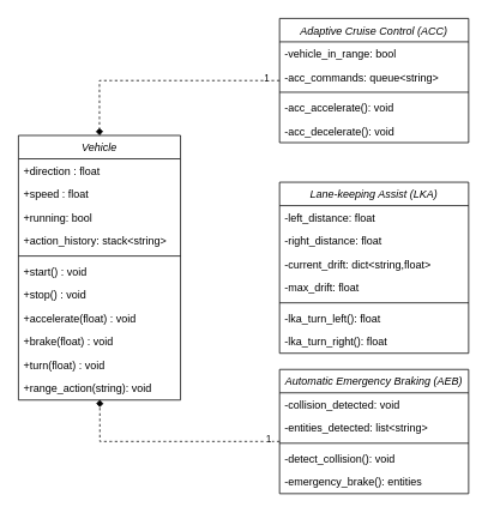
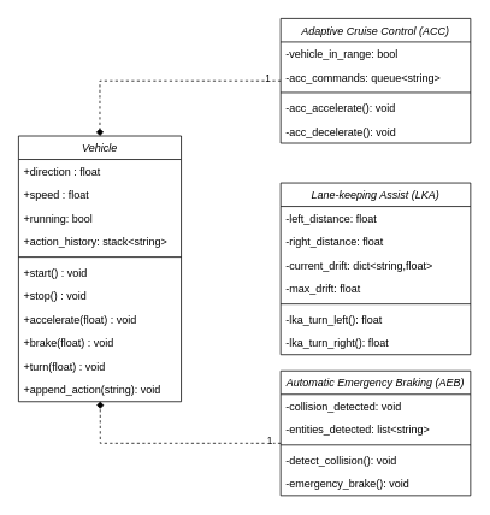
  <mxCell id="0" />
  <mxCell id="1" parent="0" />
  <mxCell id="2" value="Vehicle" style="swimlane;fontStyle=2;align=center;verticalAlign=top;childLayout=stackLayout;horizontal=1;startSize=26;horizontalStack=0;resizeParent=1;resizeLast=0;collapsible=1;marginBottom=0;rounded=0;shadow=0;strokeWidth=1;" parent="1" vertex="1"><mxGeometry x="20" y="150" width="180" height="294" as="geometry"><mxRectangle x="220" y="160" width="160" height="26" as="alternateBounds" /></mxGeometry></mxCell>
  <mxCell id="3" value="+direction : float" style="text;align=left;verticalAlign=top;spacingLeft=4;spacingRight=4;overflow=hidden;rotatable=0;points=[[0,0.5],[1,0.5]];portConstraint=eastwest;" parent="2" vertex="1"><mxGeometry y="26" width="180" height="26" as="geometry" /></mxCell>
  <mxCell id="4" value="+speed : float" style="text;align=left;verticalAlign=top;spacingLeft=4;spacingRight=4;overflow=hidden;rotatable=0;points=[[0,0.5],[1,0.5]];portConstraint=eastwest;rounded=0;shadow=0;html=0;" parent="2" vertex="1"><mxGeometry y="52" width="180" height="26" as="geometry" /></mxCell>
  <mxCell id="5" value="+running: bool" style="text;align=left;verticalAlign=top;spacingLeft=4;spacingRight=4;overflow=hidden;rotatable=0;points=[[0,0.5],[1,0.5]];portConstraint=eastwest;rounded=0;shadow=0;html=0;" parent="2" vertex="1"><mxGeometry y="78" width="180" height="26" as="geometry" /></mxCell>
  <mxCell id="6" value="+action_history: stack&lt;string&gt;" style="text;align=left;verticalAlign=top;spacingLeft=4;spacingRight=4;overflow=hidden;rotatable=0;points=[[0,0.5],[1,0.5]];portConstraint=eastwest;rounded=0;shadow=0;html=0;" vertex="1" parent="2"><mxGeometry y="104" width="180" height="26" as="geometry" /></mxCell>
  <mxCell id="7" value="" style="line;html=1;strokeWidth=1;align=left;verticalAlign=middle;spacingTop=-1;spacingLeft=3;spacingRight=3;rotatable=0;labelPosition=right;points=[];portConstraint=eastwest;" parent="2" vertex="1"><mxGeometry y="130" width="180" height="8" as="geometry" /></mxCell>
  <mxCell id="8" value="+start() : void" style="text;align=left;verticalAlign=top;spacingLeft=4;spacingRight=4;overflow=hidden;rotatable=0;points=[[0,0.5],[1,0.5]];portConstraint=eastwest;" parent="2" vertex="1"><mxGeometry y="138" width="180" height="26" as="geometry" /></mxCell>
  <mxCell id="9" value="+stop() : void" style="text;align=left;verticalAlign=top;spacingLeft=4;spacingRight=4;overflow=hidden;rotatable=0;points=[[0,0.5],[1,0.5]];portConstraint=eastwest;" parent="2" vertex="1"><mxGeometry y="164" width="180" height="26" as="geometry" /></mxCell>
  <mxCell id="10" value="+accelerate(float) : void" style="text;align=left;verticalAlign=top;spacingLeft=4;spacingRight=4;overflow=hidden;rotatable=0;points=[[0,0.5],[1,0.5]];portConstraint=eastwest;" parent="2" vertex="1"><mxGeometry y="190" width="180" height="26" as="geometry" /></mxCell>
  <mxCell id="11" value="+brake(float) : void" style="text;align=left;verticalAlign=top;spacingLeft=4;spacingRight=4;overflow=hidden;rotatable=0;points=[[0,0.5],[1,0.5]];portConstraint=eastwest;" parent="2" vertex="1"><mxGeometry y="216" width="180" height="26" as="geometry" /></mxCell>
  <mxCell id="12" value="+turn(float) : void" style="text;align=left;verticalAlign=top;spacingLeft=4;spacingRight=4;overflow=hidden;rotatable=0;points=[[0,0.5],[1,0.5]];portConstraint=eastwest;" parent="2" vertex="1"><mxGeometry y="242" width="180" height="26" as="geometry" /></mxCell>
- <mxCell id="13" value="+range_action(string): void" style="text;align=left;verticalAlign=top;spacingLeft=4;spacingRight=4;overflow=hidden;rotatable=0;points=[[0,0.5],[1,0.5]];portConstraint=eastwest;" vertex="1" parent="2"><mxGeometry y="268" width="180" height="26" as="geometry" /></mxCell>
+ <mxCell id="13" value="+append_action(string): void" style="text;align=left;verticalAlign=top;spacingLeft=4;spacingRight=4;overflow=hidden;rotatable=0;points=[[0,0.5],[1,0.5]];portConstraint=eastwest;" vertex="1" parent="2"><mxGeometry y="268" width="180" height="26" as="geometry" /></mxCell>
  <mxCell id="14" style="edgeStyle=orthogonalEdgeStyle;rounded=0;orthogonalLoop=1;jettySize=auto;html=1;entryX=0.5;entryY=0;entryDx=0;entryDy=0;endArrow=diamond;endFill=1;dashed=1;" parent="1" source="16" target="2" edge="1"><mxGeometry relative="1" as="geometry" /></mxCell>
  <mxCell id="15" value="1" style="edgeLabel;html=1;align=center;verticalAlign=middle;resizable=0;points=[];" parent="14" vertex="1" connectable="0"><mxGeometry x="-0.887" y="-4" relative="1" as="geometry"><mxPoint as="offset" /></mxGeometry></mxCell>
  <mxCell id="16" value="Adaptive Cruise Control (ACC)" style="swimlane;fontStyle=2;align=center;verticalAlign=top;childLayout=stackLayout;horizontal=1;startSize=26;horizontalStack=0;resizeParent=1;resizeLast=0;collapsible=1;marginBottom=0;rounded=0;shadow=0;strokeWidth=1;" parent="1" vertex="1"><mxGeometry x="310" y="20" width="210" height="138" as="geometry"><mxRectangle x="480" y="160" width="220" height="26" as="alternateBounds" /></mxGeometry></mxCell>
  <mxCell id="17" value="-vehicle_in_range: bool" style="text;align=left;verticalAlign=top;spacingLeft=4;spacingRight=4;overflow=hidden;rotatable=0;points=[[0,0.5],[1,0.5]];portConstraint=eastwest;" parent="16" vertex="1"><mxGeometry y="26" width="210" height="26" as="geometry" /></mxCell>
  <mxCell id="18" value="-acc_commands: queue&lt;string&gt;" style="text;align=left;verticalAlign=top;spacingLeft=4;spacingRight=4;overflow=hidden;rotatable=0;points=[[0,0.5],[1,0.5]];portConstraint=eastwest;" vertex="1" parent="16"><mxGeometry y="52" width="210" height="26" as="geometry" /></mxCell>
  <mxCell id="19" value="" style="line;html=1;strokeWidth=1;align=left;verticalAlign=middle;spacingTop=-1;spacingLeft=3;spacingRight=3;rotatable=0;labelPosition=right;points=[];portConstraint=eastwest;" parent="16" vertex="1"><mxGeometry y="78" width="210" height="8" as="geometry" /></mxCell>
  <mxCell id="20" value="-acc_accelerate(): void" style="text;align=left;verticalAlign=top;spacingLeft=4;spacingRight=4;overflow=hidden;rotatable=0;points=[[0,0.5],[1,0.5]];portConstraint=eastwest;" parent="16" vertex="1"><mxGeometry y="86" width="210" height="26" as="geometry" /></mxCell>
  <mxCell id="21" value="-acc_decelerate(): void" style="text;align=left;verticalAlign=top;spacingLeft=4;spacingRight=4;overflow=hidden;rotatable=0;points=[[0,0.5],[1,0.5]];portConstraint=eastwest;" parent="16" vertex="1"><mxGeometry y="112" width="210" height="26" as="geometry" /></mxCell>
  <mxCell id="22" value="Lane-keeping Assist (LKA)" style="swimlane;fontStyle=2;align=center;verticalAlign=top;childLayout=stackLayout;horizontal=1;startSize=26;horizontalStack=0;resizeParent=1;resizeLast=0;collapsible=1;marginBottom=0;rounded=0;shadow=0;strokeWidth=1;" parent="1" vertex="1"><mxGeometry x="310" y="202" width="210" height="190" as="geometry"><mxRectangle x="480" y="302" width="220" height="26" as="alternateBounds" /></mxGeometry></mxCell>
  <mxCell id="23" value="-left_distance: float" style="text;align=left;verticalAlign=top;spacingLeft=4;spacingRight=4;overflow=hidden;rotatable=0;points=[[0,0.5],[1,0.5]];portConstraint=eastwest;" parent="22" vertex="1"><mxGeometry y="26" width="210" height="26" as="geometry" /></mxCell>
  <mxCell id="24" value="-right_distance: float" style="text;align=left;verticalAlign=top;spacingLeft=4;spacingRight=4;overflow=hidden;rotatable=0;points=[[0,0.5],[1,0.5]];portConstraint=eastwest;rounded=0;shadow=0;html=0;" parent="22" vertex="1"><mxGeometry y="52" width="210" height="26" as="geometry" /></mxCell>
  <mxCell id="25" value="-current_drift: dict&lt;string,float&gt;" style="text;align=left;verticalAlign=top;spacingLeft=4;spacingRight=4;overflow=hidden;rotatable=0;points=[[0,0.5],[1,0.5]];portConstraint=eastwest;rounded=0;shadow=0;html=0;" parent="22" vertex="1"><mxGeometry y="78" width="210" height="26" as="geometry" /></mxCell>
  <mxCell id="26" value="-max_drift: float" style="text;align=left;verticalAlign=top;spacingLeft=4;spacingRight=4;overflow=hidden;rotatable=0;points=[[0,0.5],[1,0.5]];portConstraint=eastwest;rounded=0;shadow=0;html=0;" parent="22" vertex="1"><mxGeometry y="104" width="210" height="26" as="geometry" /></mxCell>
  <mxCell id="27" value="" style="line;html=1;strokeWidth=1;align=left;verticalAlign=middle;spacingTop=-1;spacingLeft=3;spacingRight=3;rotatable=0;labelPosition=right;points=[];portConstraint=eastwest;" parent="22" vertex="1"><mxGeometry y="130" width="210" height="8" as="geometry" /></mxCell>
  <mxCell id="28" value="-lka_turn_left(): float" style="text;align=left;verticalAlign=top;spacingLeft=4;spacingRight=4;overflow=hidden;rotatable=0;points=[[0,0.5],[1,0.5]];portConstraint=eastwest;" parent="22" vertex="1"><mxGeometry y="138" width="210" height="26" as="geometry" /></mxCell>
  <mxCell id="29" value="-lka_turn_right(): float" style="text;align=left;verticalAlign=top;spacingLeft=4;spacingRight=4;overflow=hidden;rotatable=0;points=[[0,0.5],[1,0.5]];portConstraint=eastwest;" parent="22" vertex="1"><mxGeometry y="164" width="210" height="26" as="geometry" /></mxCell>
  <mxCell id="30" style="edgeStyle=orthogonalEdgeStyle;rounded=0;orthogonalLoop=1;jettySize=auto;html=1;endArrow=diamond;endFill=1;entryX=0.502;entryY=0.988;entryDx=0;entryDy=0;entryPerimeter=0;dashed=1;" parent="1" source="32" target="13" edge="1"><mxGeometry relative="1" as="geometry"><mxPoint x="80" y="466" as="targetPoint" /><Array as="points"><mxPoint x="110" y="490" /></Array></mxGeometry></mxCell>
  <mxCell id="31" value="1" style="edgeLabel;html=1;align=center;verticalAlign=middle;resizable=0;points=[];" parent="30" vertex="1" connectable="0"><mxGeometry x="-0.898" y="-3" relative="1" as="geometry"><mxPoint as="offset" /></mxGeometry></mxCell>
  <mxCell id="32" value="Automatic Emergency Braking (AEB)" style="swimlane;fontStyle=2;align=center;verticalAlign=top;childLayout=stackLayout;horizontal=1;startSize=26;horizontalStack=0;resizeParent=1;resizeLast=0;collapsible=1;marginBottom=0;rounded=0;shadow=0;strokeWidth=1;" parent="1" vertex="1"><mxGeometry x="310" y="410" width="210" height="138" as="geometry"><mxRectangle x="480" y="510" width="220" height="26" as="alternateBounds" /></mxGeometry></mxCell>
  <mxCell id="33" value="-collision_detected: void" style="text;align=left;verticalAlign=top;spacingLeft=4;spacingRight=4;overflow=hidden;rotatable=0;points=[[0,0.5],[1,0.5]];portConstraint=eastwest;" parent="32" vertex="1"><mxGeometry y="26" width="210" height="26" as="geometry" /></mxCell>
  <mxCell id="34" value="-entities_detected: list&lt;string&gt;" style="text;align=left;verticalAlign=top;spacingLeft=4;spacingRight=4;overflow=hidden;rotatable=0;points=[[0,0.5],[1,0.5]];portConstraint=eastwest;" vertex="1" parent="32"><mxGeometry y="52" width="210" height="26" as="geometry" /></mxCell>
  <mxCell id="35" value="" style="line;html=1;strokeWidth=1;align=left;verticalAlign=middle;spacingTop=-1;spacingLeft=3;spacingRight=3;rotatable=0;labelPosition=right;points=[];portConstraint=eastwest;" parent="32" vertex="1"><mxGeometry y="78" width="210" height="8" as="geometry" /></mxCell>
  <mxCell id="36" value="-detect_collision(): void" style="text;align=left;verticalAlign=top;spacingLeft=4;spacingRight=4;overflow=hidden;rotatable=0;points=[[0,0.5],[1,0.5]];portConstraint=eastwest;" parent="32" vertex="1"><mxGeometry y="86" width="210" height="26" as="geometry" /></mxCell>
- <mxCell id="37" value="-emergency_brake(): entities" style="text;align=left;verticalAlign=top;spacingLeft=4;spacingRight=4;overflow=hidden;rotatable=0;points=[[0,0.5],[1,0.5]];portConstraint=eastwest;" parent="32" vertex="1"><mxGeometry y="112" width="210" height="26" as="geometry" /></mxCell>
+ <mxCell id="37" value="-emergency_brake(): void" style="text;align=left;verticalAlign=top;spacingLeft=4;spacingRight=4;overflow=hidden;rotatable=0;points=[[0,0.5],[1,0.5]];portConstraint=eastwest;" parent="32" vertex="1"><mxGeometry y="112" width="210" height="26" as="geometry" /></mxCell>
